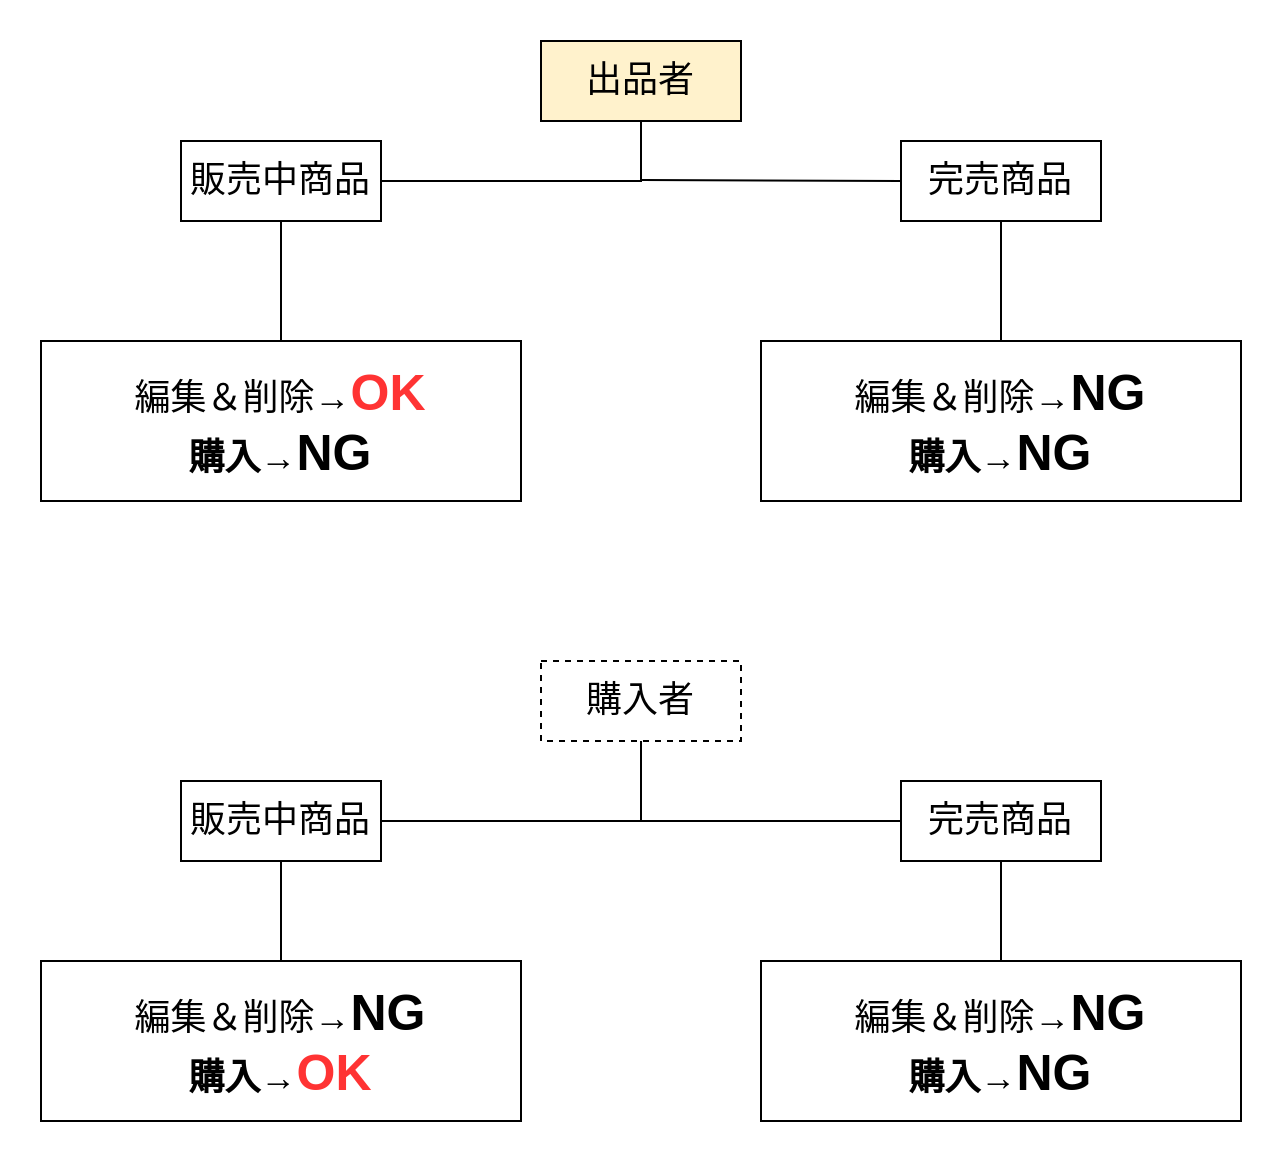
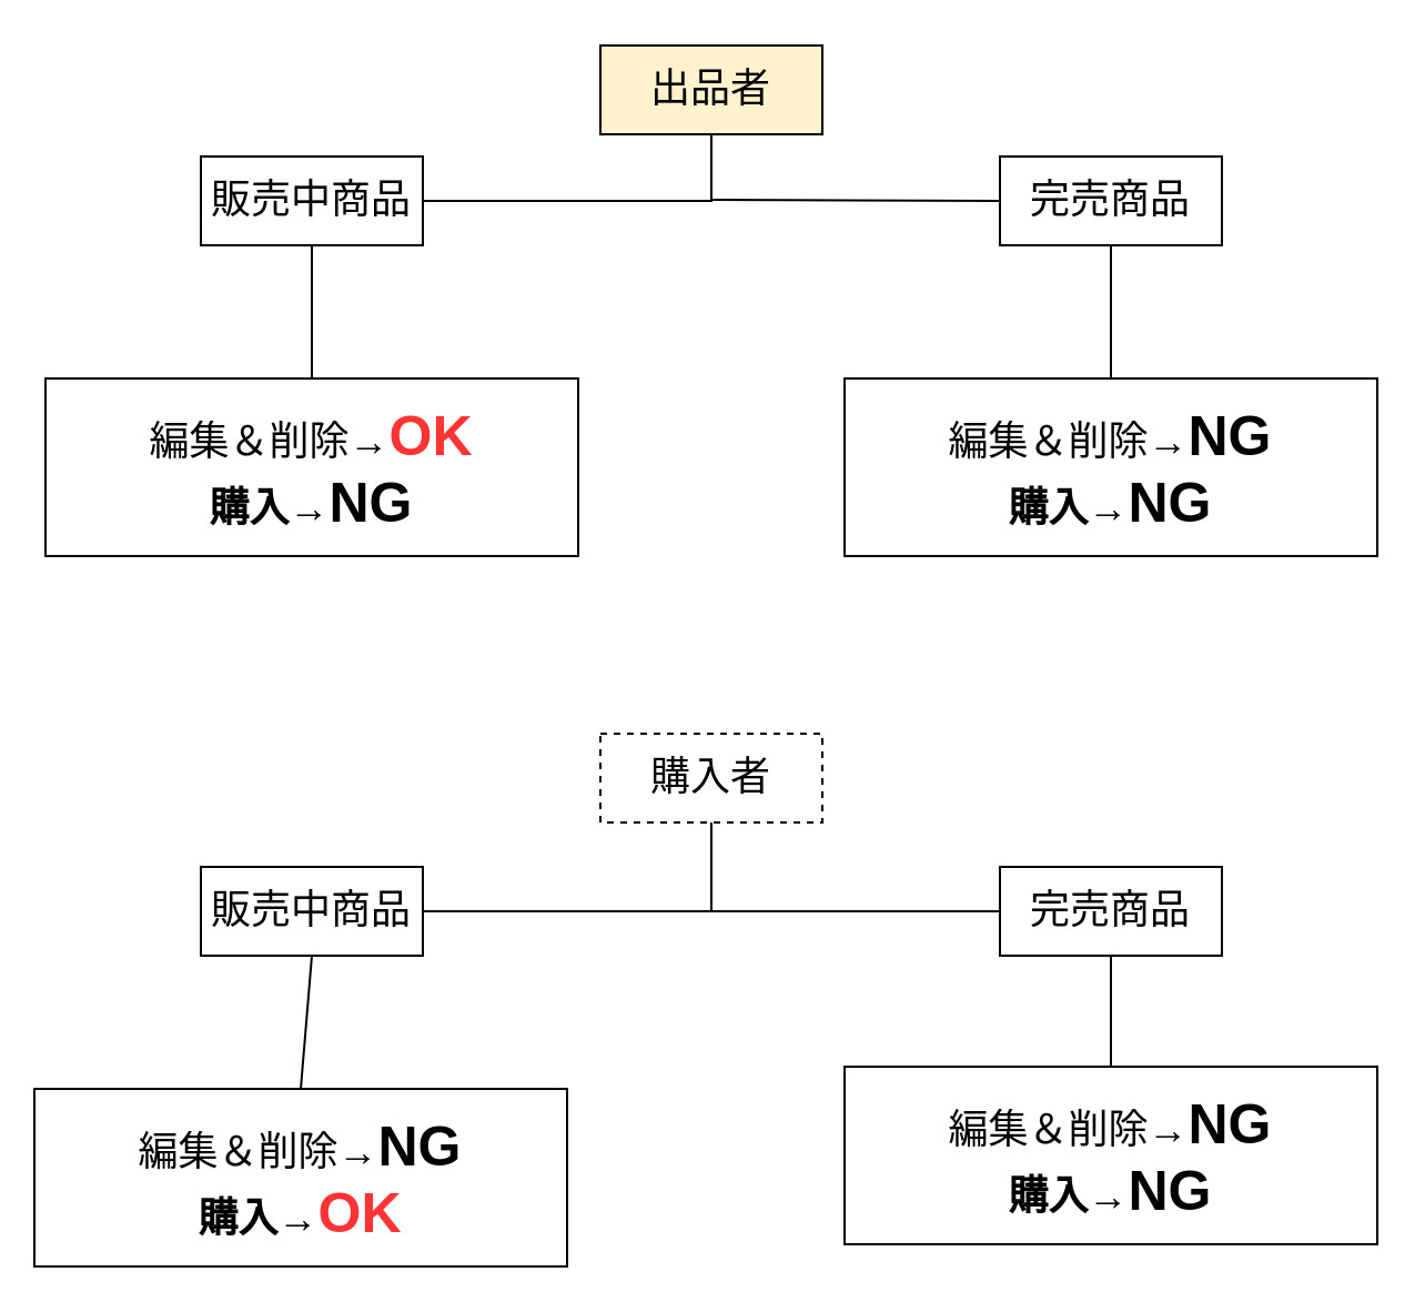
  <mxCell id="0" />
  <mxCell id="1" parent="0" />
  <mxCell id="2" value="出品者" style="whiteSpace=wrap;html=1;align=center;fontSize=18;fillColor=#fff2cc;" parent="1" vertex="1"><mxGeometry x="270" y="20" width="100" height="40" as="geometry" /></mxCell>
  <mxCell id="3" value="" style="endArrow=none;html=1;rounded=0;fontSize=18;exitX=0.5;exitY=1;exitDx=0;exitDy=0;entryX=1;entryY=0.5;entryDx=0;entryDy=0;" parent="1" source="2" target="5" edge="1"><mxGeometry relative="1" as="geometry"><mxPoint x="20" y="100" as="sourcePoint" /><mxPoint x="190" y="90" as="targetPoint" /><Array as="points"><mxPoint x="320" y="90" /></Array></mxGeometry></mxCell>
  <mxCell id="4" value="完売商品" style="whiteSpace=wrap;html=1;align=center;fontSize=18;" parent="1" vertex="1"><mxGeometry x="450" y="70" width="100" height="40" as="geometry" /></mxCell>
  <mxCell id="5" value="販売中商品" style="whiteSpace=wrap;html=1;align=center;fontSize=18;" parent="1" vertex="1"><mxGeometry x="90" y="70" width="100" height="40" as="geometry" /></mxCell>
  <mxCell id="6" value="" style="endArrow=none;html=1;rounded=0;fontSize=20;entryX=0;entryY=0.5;entryDx=0;entryDy=0;" parent="1" target="4" edge="1"><mxGeometry relative="1" as="geometry"><mxPoint x="320" y="89.5" as="sourcePoint" /><mxPoint x="480" y="89.5" as="targetPoint" /></mxGeometry></mxCell>
  <mxCell id="7" value="" style="endArrow=none;html=1;rounded=0;fontSize=20;entryX=0.5;entryY=1;entryDx=0;entryDy=0;" parent="1" target="5" edge="1"><mxGeometry relative="1" as="geometry"><mxPoint x="140" y="170" as="sourcePoint" /><mxPoint x="390" y="190" as="targetPoint" /><Array as="points"><mxPoint x="140" y="160" /></Array></mxGeometry></mxCell>
  <mxCell id="8" value="編集＆削除→&lt;b&gt;&lt;font&gt;&lt;span style=&quot;font-size: 25px&quot;&gt;&lt;font color=&quot;#ff3333&quot;&gt;OK&lt;/font&gt;&lt;/span&gt;&lt;br&gt;&lt;font style=&quot;font-size: 18px&quot;&gt;購入→&lt;/font&gt;&lt;/font&gt;&lt;font style=&quot;font-size: 25px&quot;&gt;NG&lt;br&gt;&lt;/font&gt;&lt;/b&gt;" style="whiteSpace=wrap;html=1;align=center;fontSize=18;" parent="1" vertex="1"><mxGeometry x="20" y="170" width="240" height="80" as="geometry" /></mxCell>
  <mxCell id="9" value="" style="endArrow=none;html=1;rounded=0;fontSize=20;entryX=0.5;entryY=1;entryDx=0;entryDy=0;exitX=0.5;exitY=0;exitDx=0;exitDy=0;" parent="1" target="4" edge="1"><mxGeometry relative="1" as="geometry"><mxPoint x="500" y="170" as="sourcePoint" /><mxPoint x="390" y="190" as="targetPoint" /></mxGeometry></mxCell>
  <mxCell id="10" value="購入者" style="whiteSpace=wrap;html=1;align=center;fontSize=18;dashed=1;" parent="1" vertex="1"><mxGeometry x="270" y="330" width="100" height="40" as="geometry" /></mxCell>
  <mxCell id="11" value="" style="endArrow=none;html=1;rounded=0;fontSize=18;exitX=0.5;exitY=1;exitDx=0;exitDy=0;entryX=1;entryY=0.5;entryDx=0;entryDy=0;" parent="1" source="10" target="12" edge="1"><mxGeometry relative="1" as="geometry"><mxPoint x="310" y="410" as="sourcePoint" /><mxPoint x="200" y="410" as="targetPoint" /><Array as="points"><mxPoint x="320" y="410" /></Array></mxGeometry></mxCell>
  <mxCell id="12" value="販売中商品" style="whiteSpace=wrap;html=1;align=center;fontSize=18;" parent="1" vertex="1"><mxGeometry x="90" y="390" width="100" height="40" as="geometry" /></mxCell>
  <mxCell id="13" value="完売商品" style="whiteSpace=wrap;html=1;align=center;fontSize=18;" parent="1" vertex="1"><mxGeometry x="450" y="390" width="100" height="40" as="geometry" /></mxCell>
  <mxCell id="14" value="編集＆削除→&lt;b&gt;&lt;font style=&quot;font-size: 25px&quot;&gt;NG&lt;/font&gt;&lt;/b&gt;&lt;b&gt;&lt;br&gt;購入→&lt;font style=&quot;font-size: 25px&quot;&gt;NG&lt;/font&gt;&lt;/b&gt;" style="whiteSpace=wrap;html=1;align=center;fontSize=18;" parent="1" vertex="1"><mxGeometry x="380" y="480" width="240" height="80" as="geometry" /></mxCell>
- <mxCell id="15" value="編集＆削除→&lt;b&gt;&lt;font style=&quot;font-size: 25px&quot;&gt;NG&lt;/font&gt;&lt;/b&gt;&lt;b&gt;&lt;font&gt;&lt;br&gt;&lt;font style=&quot;font-size: 18px&quot;&gt;購入→&lt;/font&gt;&lt;/font&gt;&lt;/b&gt;&lt;b&gt;&lt;span style=&quot;font-size: 25px&quot;&gt;&lt;font color=&quot;#ff3333&quot;&gt;OK&lt;/font&gt;&lt;/span&gt;&lt;/b&gt;&lt;b&gt;&lt;font style=&quot;font-size: 25px&quot;&gt;&lt;br&gt;&lt;/font&gt;&lt;/b&gt;" style="whiteSpace=wrap;html=1;align=center;fontSize=18;" parent="1" vertex="1"><mxGeometry x="20" y="480" width="240" height="80" as="geometry" /></mxCell>
+ <mxCell id="15" value="編集＆削除→&lt;b&gt;&lt;font style=&quot;font-size: 25px&quot;&gt;NG&lt;/font&gt;&lt;/b&gt;&lt;b&gt;&lt;font&gt;&lt;br&gt;&lt;font style=&quot;font-size: 18px&quot;&gt;購入→&lt;/font&gt;&lt;/font&gt;&lt;/b&gt;&lt;b&gt;&lt;span style=&quot;font-size: 25px&quot;&gt;&lt;font color=&quot;#ff3333&quot;&gt;OK&lt;/font&gt;&lt;/span&gt;&lt;/b&gt;&lt;b&gt;&lt;font style=&quot;font-size: 25px&quot;&gt;&lt;br&gt;&lt;/font&gt;&lt;/b&gt;" style="whiteSpace=wrap;html=1;align=center;fontSize=18;" parent="1" vertex="1"><mxGeometry x="15" y="490" width="240" height="80" as="geometry" /></mxCell>
  <mxCell id="16" value="" style="endArrow=none;html=1;rounded=0;fontSize=18;exitX=0.5;exitY=0;exitDx=0;exitDy=0;entryX=0.5;entryY=1;entryDx=0;entryDy=0;" parent="1" source="15" target="12" edge="1"><mxGeometry relative="1" as="geometry"><mxPoint x="230" y="330" as="sourcePoint" /><mxPoint x="390" y="330" as="targetPoint" /></mxGeometry></mxCell>
  <mxCell id="17" value="" style="endArrow=none;html=1;rounded=0;fontSize=18;entryX=0;entryY=0.5;entryDx=0;entryDy=0;" parent="1" target="13" edge="1"><mxGeometry relative="1" as="geometry"><mxPoint x="320" y="410" as="sourcePoint" /><mxPoint x="390" y="330" as="targetPoint" /></mxGeometry></mxCell>
  <mxCell id="18" value="" style="endArrow=none;html=1;rounded=0;fontSize=18;entryX=0.5;entryY=0;entryDx=0;entryDy=0;" parent="1" source="13" target="14" edge="1"><mxGeometry relative="1" as="geometry"><mxPoint x="230" y="330" as="sourcePoint" /><mxPoint x="390" y="330" as="targetPoint" /></mxGeometry></mxCell>
  <mxCell id="19" value="編集＆削除→&lt;b&gt;&lt;font style=&quot;font-size: 25px&quot;&gt;NG&lt;/font&gt;&lt;/b&gt;&lt;b&gt;&lt;br&gt;購入→&lt;font style=&quot;font-size: 25px&quot;&gt;NG&lt;/font&gt;&lt;/b&gt;" style="whiteSpace=wrap;html=1;align=center;fontSize=18;" vertex="1" parent="1"><mxGeometry x="380" y="170" width="240" height="80" as="geometry" /></mxCell>
